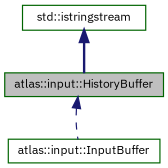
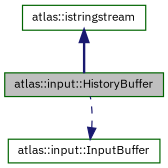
  digraph {
    fontname="IBM Plex Sans"
    node [color=darkgreen fillcolor=white fontname="IBM Plex Sans" fontsize=10 shape=record style=filled]
    edge [color=midnightblue dir=back fontname="IBM Plex Sans" fontsize=10 labelfontname=Helvetica labelfontsize=10]
    n1 [fillcolor=grey75 fontcolor=black height=0.2 label="atlas::input::HistoryBuffer" width=0.4]
    n2 [height=0.2 label="atlas::input::InputBuffer" width=0.4]
-   n3 [height=0.2 label="std::istringstream" width=0.4]
-   n1 -> n2 [style=dashed]
+   n3 [height=0.2 label="atlas::istringstream" width=0.4]
+   n2 -> n1 [style=dashed]
    n3 -> n1 [style=bold]
  }
